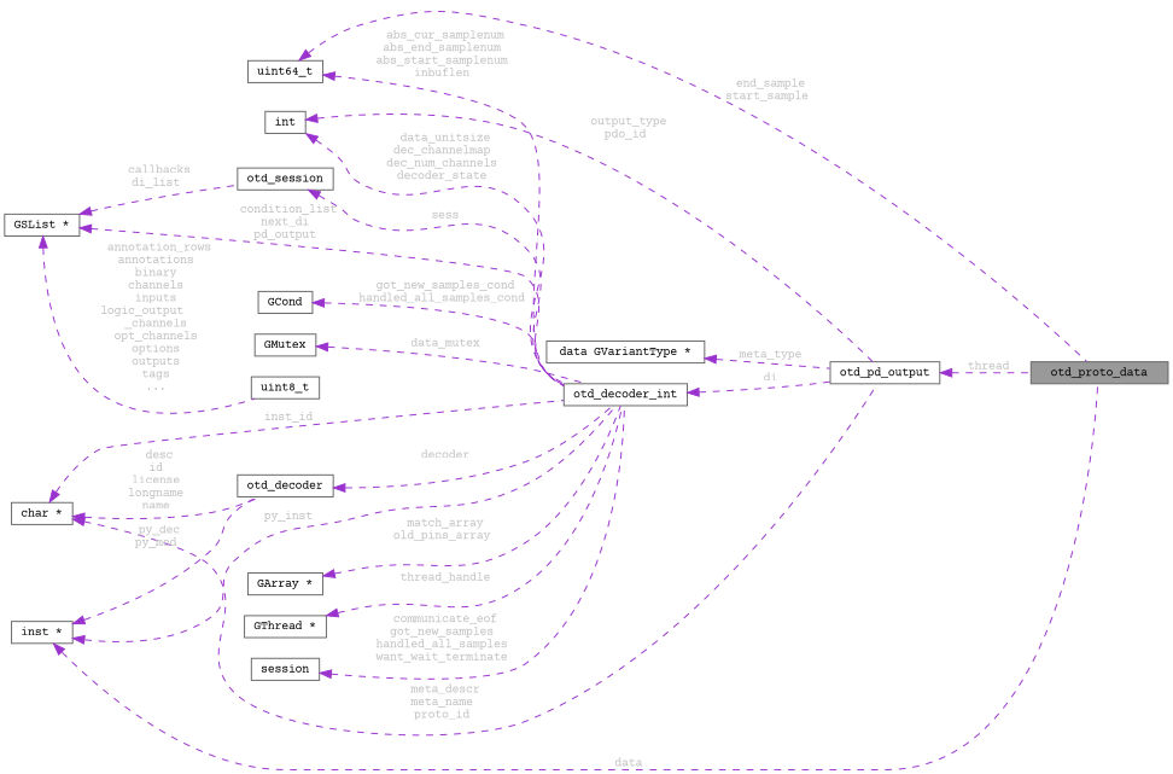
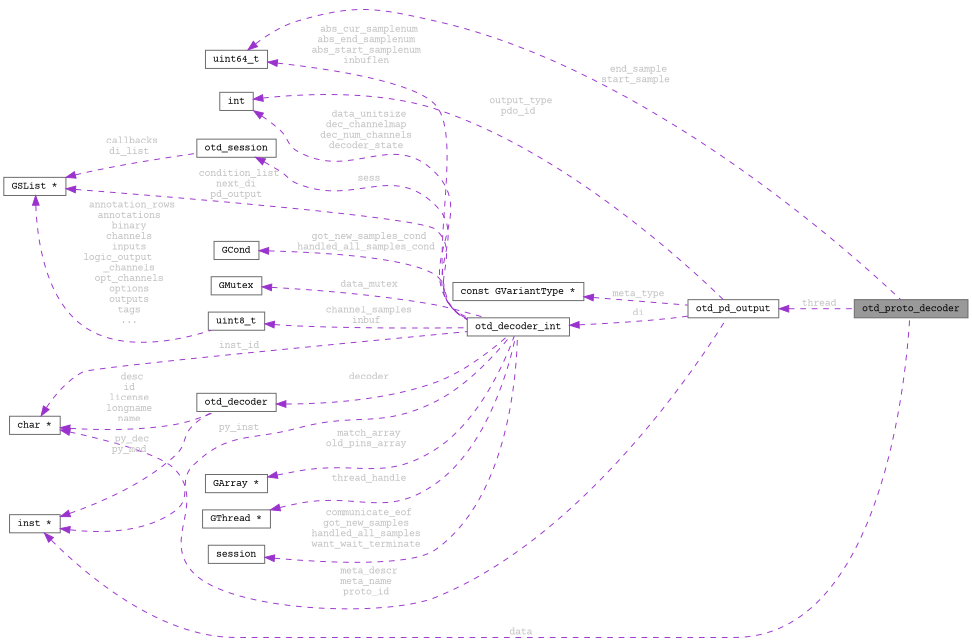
  digraph {
    fontname="Courier Prime"
    rankdir=LR
    node [color=gray40 fillcolor=white fontname="Courier Prime" fontsize=10 shape=box style=filled]
    edge [color=darkorchid3 dir=back fontcolor=grey fontname="Courier Prime" fontsize=10 labelfontname=Helvetica labelfontsize=10 style=dashed]
-   n1 [fillcolor=grey60 fontcolor=black height=0.2 label=otd_proto_data width=0.4]
+   n1 [fillcolor=grey60 fontcolor=black height=0.2 label=otd_proto_decoder width=0.4]
    n2 [height=0.2 label=uint64_t width=0.4]
    n3 [height=0.2 label=otd_decoder_int width=0.4]
    n4 [height=0.2 label=otd_pd_output width=0.4]
    n5 [height=0.2 label=int width=0.4]
    n6 [height=0.2 label=otd_session width=0.4]
    n7 [height=0.2 label=otd_decoder width=0.4]
    n8 [height=0.2 label="char *" width=0.4]
    n9 [height=0.2 label="GSList *" width=0.4]
    n10 [height=0.2 label=uint8_t width=0.4]
    n11 [height=0.2 label="inst *" width=0.4]
    n12 [height=0.2 label="GArray *" width=0.4]
    n13 [height=0.2 label="GThread *" width=0.4]
    n14 [height=0.2 label=session width=0.4]
    n15 [height=0.2 label=GCond width=0.4]
    n16 [height=0.2 label=GMutex width=0.4]
-   n17 [height=0.2 label="data GVariantType *" width=0.4]
+   n17 [height=0.2 label="const GVariantType *" width=0.4]
    n2 -> n1 [label=" end_sample\nstart_sample"]
    n2 -> n3 [label=" abs_cur_samplenum\nabs_end_samplenum\nabs_start_samplenum\ninbuflen"]
    n3 -> n4 [label=" di"]
    n4 -> n1 [label=" thread"]
    n5 -> n3 [label=" data_unitsize\ndec_channelmap\ndec_num_channels\ndecoder_state"]
    n5 -> n4 [label=" output_type\npdo_id"]
    n6 -> n3 [label=" sess"]
    n7 -> n3 [label=" decoder"]
    n8 -> n3 [label=" inst_id"]
    n8 -> n4 [label=" meta_descr\nmeta_name\nproto_id"]
    n8 -> n7 [label=" desc\nid\nlicense\nlongname\nname"]
    n9 -> n3 [label=" condition_list\nnext_di\npd_output"]
    n9 -> n6 [label=" callbacks\ndi_list"]
    n9 -> n10 [label=" annotation_rows\nannotations\nbinary\nchannels\ninputs\nlogic_output\l_channels\nopt_channels\noptions\noutputs\ntags\n..."]
+   n10 -> n3 [label=" channel_samples\ninbuf"]
    n11 -> n1 [label=" data"]
    n11 -> n3 [label=" py_inst"]
    n11 -> n7 [label=" py_dec\npy_mod"]
    n12 -> n3 [label=" match_array\nold_pins_array"]
    n13 -> n3 [label=" thread_handle"]
    n14 -> n3 [label=" communicate_eof\ngot_new_samples\nhandled_all_samples\nwant_wait_terminate"]
    n15 -> n3 [label=" got_new_samples_cond\nhandled_all_samples_cond"]
    n16 -> n3 [label=" data_mutex"]
    n17 -> n4 [label=" meta_type"]
  }
